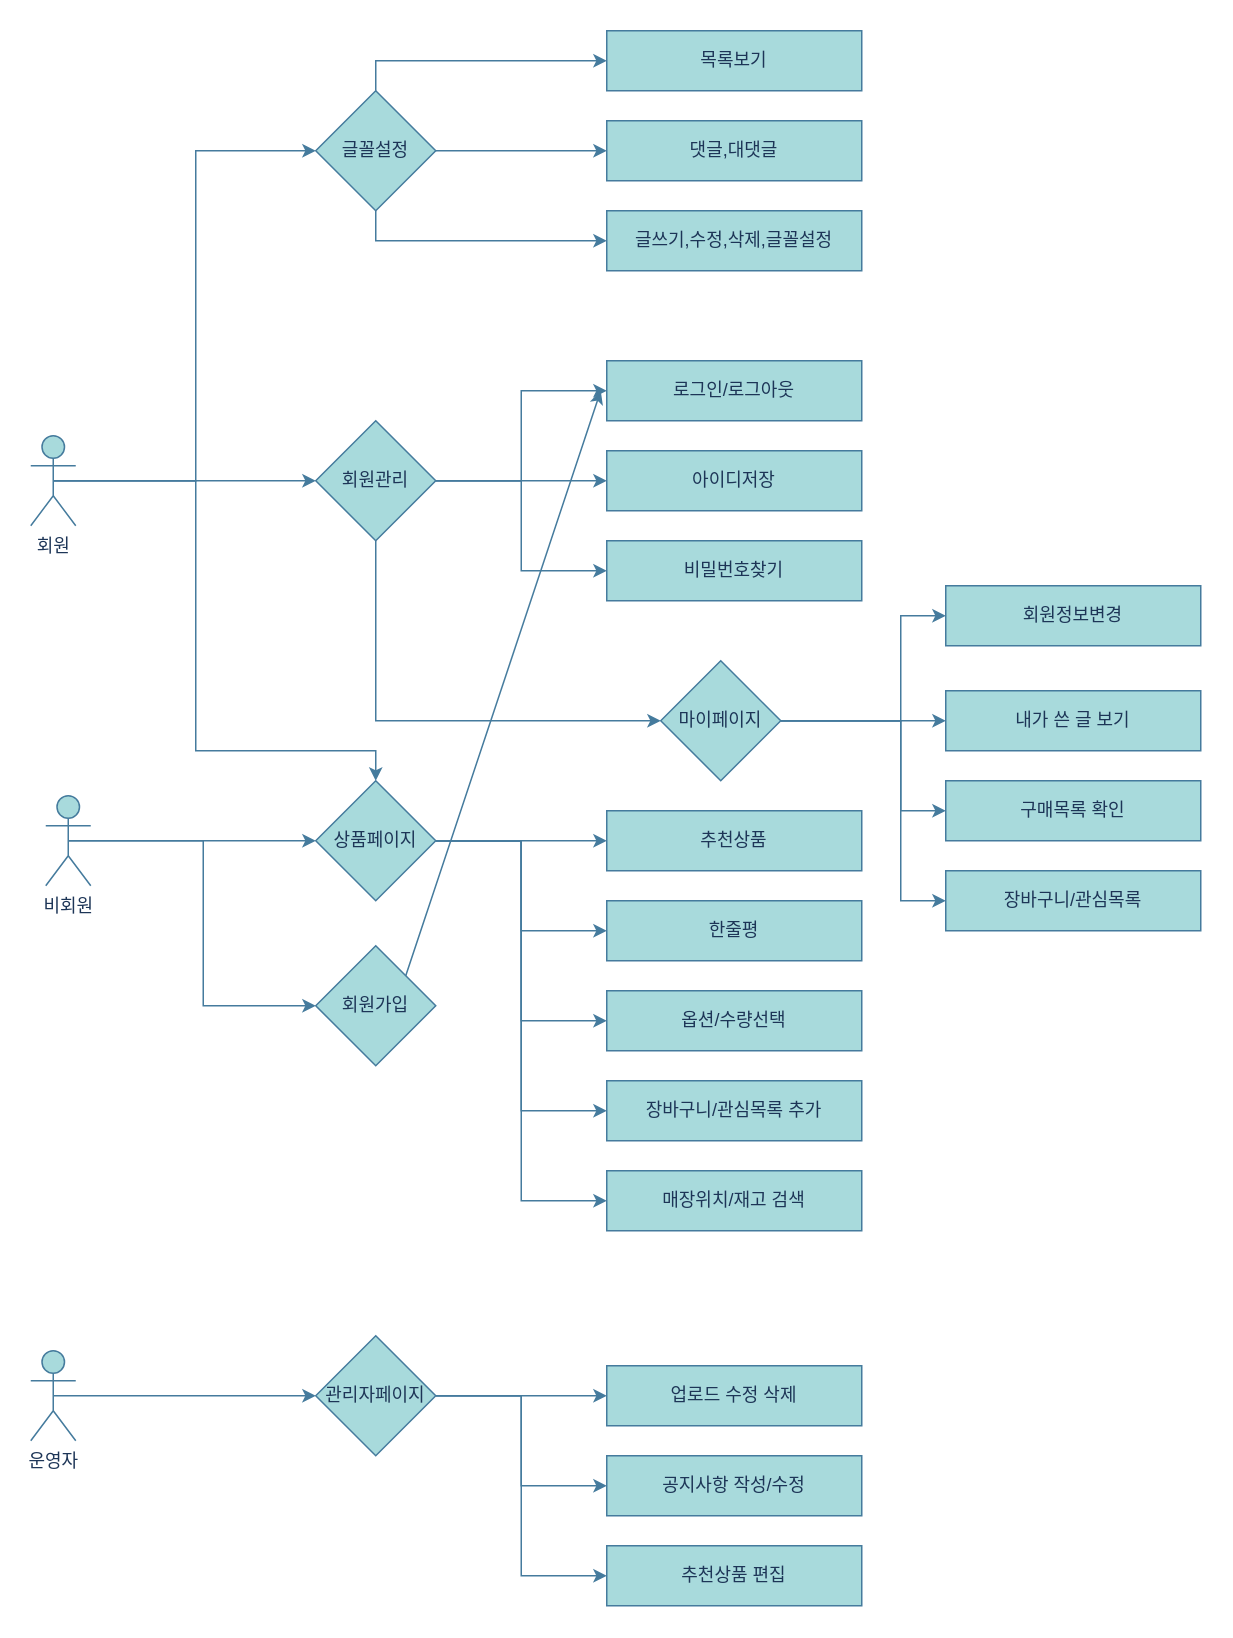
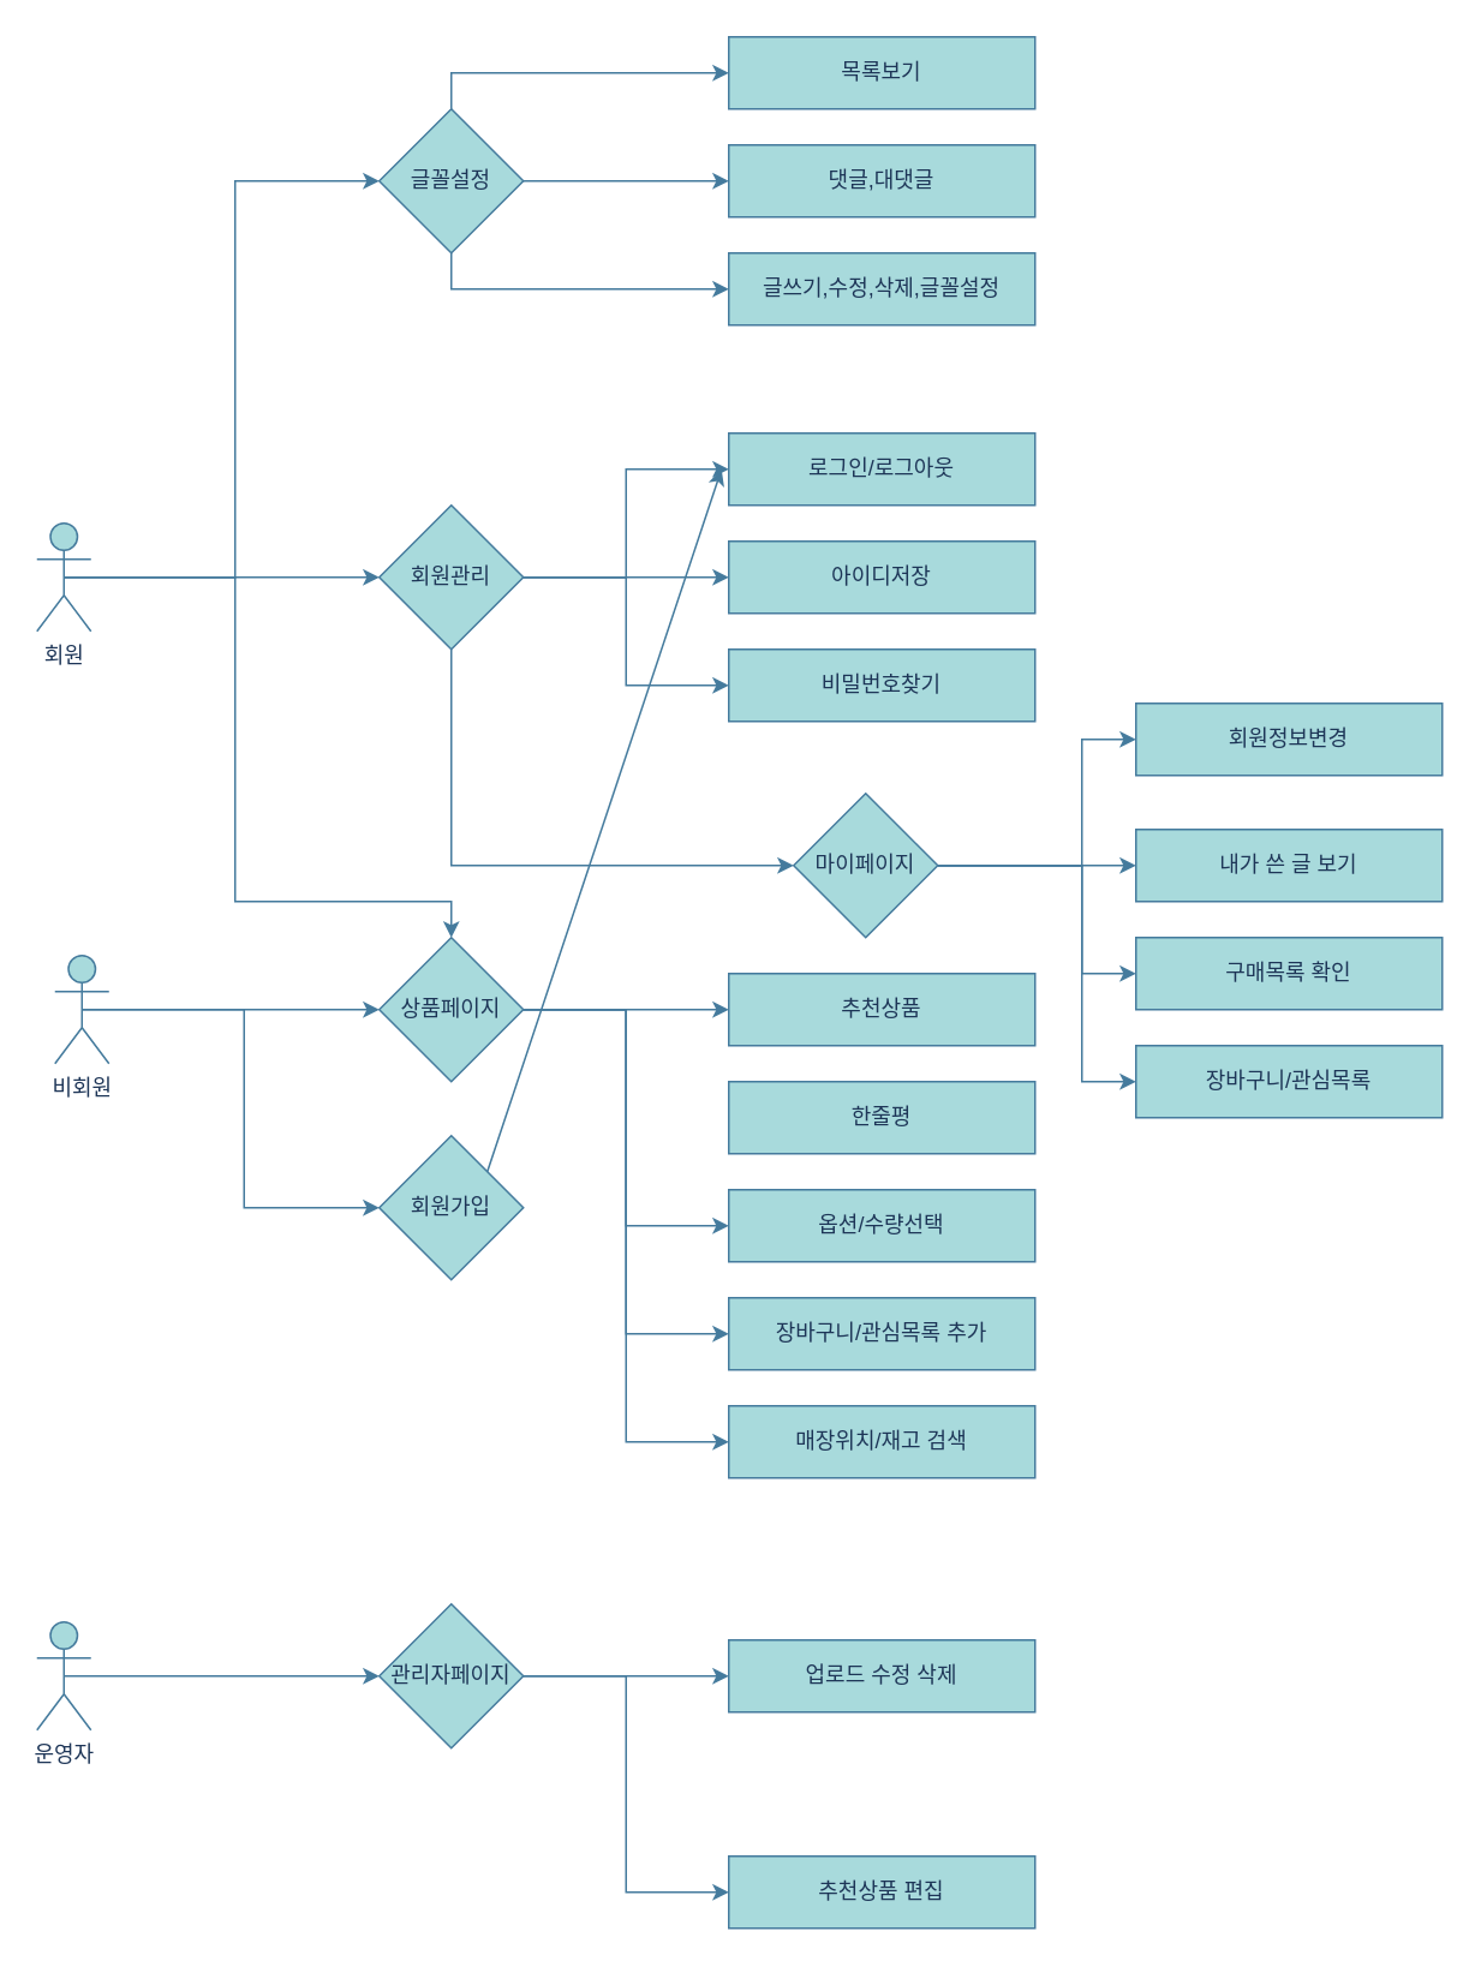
  <mxCell id="0" />
  <mxCell id="1" parent="0" />
  <mxCell id="2" style="edgeStyle=orthogonalEdgeStyle;rounded=0;orthogonalLoop=1;jettySize=auto;html=1;exitX=0.5;exitY=0.5;exitDx=0;exitDy=0;exitPerimeter=0;entryX=0;entryY=0.5;entryDx=0;entryDy=0;labelBackgroundColor=none;strokeColor=#457B9D;fontColor=default;" edge="1" parent="1" source="5" target="19"><mxGeometry relative="1" as="geometry" /></mxCell>
  <mxCell id="3" style="edgeStyle=orthogonalEdgeStyle;rounded=0;orthogonalLoop=1;jettySize=auto;html=1;exitX=0.5;exitY=0.5;exitDx=0;exitDy=0;exitPerimeter=0;entryX=0;entryY=0.5;entryDx=0;entryDy=0;labelBackgroundColor=none;strokeColor=#457B9D;fontColor=default;" edge="1" parent="1" source="5" target="14"><mxGeometry relative="1" as="geometry" /></mxCell>
  <mxCell id="4" style="edgeStyle=orthogonalEdgeStyle;rounded=0;orthogonalLoop=1;jettySize=auto;html=1;exitX=0.5;exitY=0.5;exitDx=0;exitDy=0;exitPerimeter=0;entryX=0.5;entryY=0;entryDx=0;entryDy=0;labelBackgroundColor=none;strokeColor=#457B9D;fontColor=default;" edge="1" parent="1" source="5" target="25"><mxGeometry relative="1" as="geometry"><Array as="points"><mxPoint x="130" y="320" /><mxPoint x="130" y="500" /><mxPoint x="250" y="500" /></Array></mxGeometry></mxCell>
  <mxCell id="5" value="회원" style="shape=umlActor;verticalLabelPosition=bottom;verticalAlign=top;html=1;outlineConnect=0;labelBackgroundColor=none;fillColor=#A8DADC;strokeColor=#457B9D;fontColor=#1D3557;" vertex="1" parent="1"><mxGeometry x="20" y="290" width="30" height="60" as="geometry" /></mxCell>
  <mxCell id="6" style="edgeStyle=orthogonalEdgeStyle;rounded=0;orthogonalLoop=1;jettySize=auto;html=1;exitX=0.5;exitY=0.5;exitDx=0;exitDy=0;exitPerimeter=0;entryX=0;entryY=0.5;entryDx=0;entryDy=0;labelBackgroundColor=none;strokeColor=#457B9D;fontColor=default;" edge="1" parent="1" source="8" target="25"><mxGeometry relative="1" as="geometry" /></mxCell>
  <mxCell id="7" style="edgeStyle=orthogonalEdgeStyle;rounded=0;orthogonalLoop=1;jettySize=auto;html=1;exitX=0.5;exitY=0.5;exitDx=0;exitDy=0;exitPerimeter=0;entryX=0;entryY=0.5;entryDx=0;entryDy=0;labelBackgroundColor=none;strokeColor=#457B9D;fontColor=default;" edge="1" parent="1" source="8" target="46"><mxGeometry relative="1" as="geometry" /></mxCell>
  <mxCell id="8" value="비회원" style="shape=umlActor;verticalLabelPosition=bottom;verticalAlign=top;html=1;outlineConnect=0;labelBackgroundColor=none;fillColor=#A8DADC;strokeColor=#457B9D;fontColor=#1D3557;" vertex="1" parent="1"><mxGeometry x="30" y="530" width="30" height="60" as="geometry" /></mxCell>
  <mxCell id="9" style="edgeStyle=orthogonalEdgeStyle;rounded=0;orthogonalLoop=1;jettySize=auto;html=1;exitX=0.5;exitY=0.5;exitDx=0;exitDy=0;exitPerimeter=0;entryX=0;entryY=0.5;entryDx=0;entryDy=0;labelBackgroundColor=none;strokeColor=#457B9D;fontColor=default;" edge="1" parent="1" source="10" target="29"><mxGeometry relative="1" as="geometry" /></mxCell>
  <mxCell id="10" value="운영자" style="shape=umlActor;verticalLabelPosition=bottom;verticalAlign=top;html=1;outlineConnect=0;labelBackgroundColor=none;fillColor=#A8DADC;strokeColor=#457B9D;fontColor=#1D3557;" vertex="1" parent="1"><mxGeometry x="20" y="900" width="30" height="60" as="geometry" /></mxCell>
  <mxCell id="11" style="edgeStyle=orthogonalEdgeStyle;rounded=0;orthogonalLoop=1;jettySize=auto;html=1;entryX=0;entryY=0.5;entryDx=0;entryDy=0;exitX=1;exitY=0.5;exitDx=0;exitDy=0;labelBackgroundColor=none;strokeColor=#457B9D;fontColor=default;" edge="1" parent="1" source="14" target="30"><mxGeometry relative="1" as="geometry"><mxPoint x="340" y="140" as="sourcePoint" /></mxGeometry></mxCell>
  <mxCell id="12" style="edgeStyle=orthogonalEdgeStyle;rounded=0;orthogonalLoop=1;jettySize=auto;html=1;exitX=0.5;exitY=0;exitDx=0;exitDy=0;entryX=0;entryY=0.5;entryDx=0;entryDy=0;labelBackgroundColor=none;strokeColor=#457B9D;fontColor=default;" edge="1" parent="1" source="14" target="31"><mxGeometry relative="1" as="geometry" /></mxCell>
  <mxCell id="13" style="edgeStyle=orthogonalEdgeStyle;rounded=0;orthogonalLoop=1;jettySize=auto;html=1;exitX=0.5;exitY=1;exitDx=0;exitDy=0;entryX=0;entryY=0.5;entryDx=0;entryDy=0;labelBackgroundColor=none;strokeColor=#457B9D;fontColor=default;" edge="1" parent="1" source="14" target="32"><mxGeometry relative="1" as="geometry" /></mxCell>
  <mxCell id="14" value="글꼴설정" style="rhombus;whiteSpace=wrap;html=1;labelBackgroundColor=none;fillColor=#A8DADC;strokeColor=#457B9D;fontColor=#1D3557;" vertex="1" parent="1"><mxGeometry x="210" y="60" width="80" height="80" as="geometry" /></mxCell>
  <mxCell id="15" style="edgeStyle=orthogonalEdgeStyle;rounded=0;orthogonalLoop=1;jettySize=auto;html=1;exitX=1;exitY=0.5;exitDx=0;exitDy=0;entryX=0;entryY=0.5;entryDx=0;entryDy=0;labelBackgroundColor=none;strokeColor=#457B9D;fontColor=default;" edge="1" parent="1" source="19" target="34"><mxGeometry relative="1" as="geometry" /></mxCell>
  <mxCell id="16" style="edgeStyle=orthogonalEdgeStyle;rounded=0;orthogonalLoop=1;jettySize=auto;html=1;exitX=1;exitY=0.5;exitDx=0;exitDy=0;entryX=0;entryY=0.5;entryDx=0;entryDy=0;labelBackgroundColor=none;strokeColor=#457B9D;fontColor=default;" edge="1" parent="1" source="19" target="35"><mxGeometry relative="1" as="geometry" /></mxCell>
  <mxCell id="17" style="edgeStyle=orthogonalEdgeStyle;rounded=0;orthogonalLoop=1;jettySize=auto;html=1;exitX=1;exitY=0.5;exitDx=0;exitDy=0;entryX=0;entryY=0.5;entryDx=0;entryDy=0;labelBackgroundColor=none;strokeColor=#457B9D;fontColor=default;" edge="1" parent="1" source="19" target="33"><mxGeometry relative="1" as="geometry" /></mxCell>
  <mxCell id="18" style="edgeStyle=orthogonalEdgeStyle;rounded=0;orthogonalLoop=1;jettySize=auto;html=1;exitX=0.5;exitY=1;exitDx=0;exitDy=0;entryX=0;entryY=0.5;entryDx=0;entryDy=0;labelBackgroundColor=none;strokeColor=#457B9D;fontColor=default;" edge="1" parent="1" source="19" target="40"><mxGeometry relative="1" as="geometry" /></mxCell>
  <mxCell id="19" value="회원관리" style="rhombus;whiteSpace=wrap;html=1;labelBackgroundColor=none;fillColor=#A8DADC;strokeColor=#457B9D;fontColor=#1D3557;" vertex="1" parent="1"><mxGeometry x="210" y="280" width="80" height="80" as="geometry" /></mxCell>
  <mxCell id="20" style="edgeStyle=orthogonalEdgeStyle;rounded=0;orthogonalLoop=1;jettySize=auto;html=1;exitX=1;exitY=0.5;exitDx=0;exitDy=0;entryX=0;entryY=0.5;entryDx=0;entryDy=0;labelBackgroundColor=none;strokeColor=#457B9D;fontColor=default;" edge="1" parent="1" source="25" target="41"><mxGeometry relative="1" as="geometry" /></mxCell>
- <mxCell id="21" style="edgeStyle=orthogonalEdgeStyle;rounded=0;orthogonalLoop=1;jettySize=auto;html=1;exitX=1;exitY=0.5;exitDx=0;exitDy=0;entryX=0;entryY=0.5;entryDx=0;entryDy=0;labelBackgroundColor=none;strokeColor=#457B9D;fontColor=default;" edge="1" parent="1" source="25" target="42"><mxGeometry relative="1" as="geometry" /></mxCell>
  <mxCell id="22" style="edgeStyle=orthogonalEdgeStyle;rounded=0;orthogonalLoop=1;jettySize=auto;html=1;exitX=1;exitY=0.5;exitDx=0;exitDy=0;entryX=0;entryY=0.5;entryDx=0;entryDy=0;labelBackgroundColor=none;strokeColor=#457B9D;fontColor=default;" edge="1" parent="1" source="25" target="43"><mxGeometry relative="1" as="geometry" /></mxCell>
  <mxCell id="23" style="edgeStyle=orthogonalEdgeStyle;rounded=0;orthogonalLoop=1;jettySize=auto;html=1;exitX=1;exitY=0.5;exitDx=0;exitDy=0;entryX=0;entryY=0.5;entryDx=0;entryDy=0;labelBackgroundColor=none;strokeColor=#457B9D;fontColor=default;" edge="1" parent="1" source="25" target="44"><mxGeometry relative="1" as="geometry" /></mxCell>
  <mxCell id="24" style="edgeStyle=orthogonalEdgeStyle;rounded=0;orthogonalLoop=1;jettySize=auto;html=1;exitX=1;exitY=0.5;exitDx=0;exitDy=0;entryX=0;entryY=0.5;entryDx=0;entryDy=0;labelBackgroundColor=none;strokeColor=#457B9D;fontColor=default;" edge="1" parent="1" source="25" target="45"><mxGeometry relative="1" as="geometry" /></mxCell>
  <mxCell id="25" value="상품페이지" style="rhombus;whiteSpace=wrap;html=1;labelBackgroundColor=none;fillColor=#A8DADC;strokeColor=#457B9D;fontColor=#1D3557;" vertex="1" parent="1"><mxGeometry x="210" y="520" width="80" height="80" as="geometry" /></mxCell>
  <mxCell id="26" style="edgeStyle=orthogonalEdgeStyle;rounded=0;orthogonalLoop=1;jettySize=auto;html=1;exitX=1;exitY=0.5;exitDx=0;exitDy=0;entryX=0;entryY=0.5;entryDx=0;entryDy=0;labelBackgroundColor=none;strokeColor=#457B9D;fontColor=default;" edge="1" parent="1" source="29" target="47"><mxGeometry relative="1" as="geometry" /></mxCell>
- <mxCell id="27" style="edgeStyle=orthogonalEdgeStyle;rounded=0;orthogonalLoop=1;jettySize=auto;html=1;exitX=1;exitY=0.5;exitDx=0;exitDy=0;entryX=0;entryY=0.5;entryDx=0;entryDy=0;labelBackgroundColor=none;strokeColor=#457B9D;fontColor=default;" edge="1" parent="1" source="29" target="48"><mxGeometry relative="1" as="geometry" /></mxCell>
  <mxCell id="28" style="edgeStyle=orthogonalEdgeStyle;rounded=0;orthogonalLoop=1;jettySize=auto;html=1;exitX=1;exitY=0.5;exitDx=0;exitDy=0;entryX=0;entryY=0.5;entryDx=0;entryDy=0;labelBackgroundColor=none;strokeColor=#457B9D;fontColor=default;" edge="1" parent="1" source="29" target="49"><mxGeometry relative="1" as="geometry" /></mxCell>
  <mxCell id="29" value="관리자페이지" style="rhombus;whiteSpace=wrap;html=1;labelBackgroundColor=none;fillColor=#A8DADC;strokeColor=#457B9D;fontColor=#1D3557;" vertex="1" parent="1"><mxGeometry x="210" y="890" width="80" height="80" as="geometry" /></mxCell>
  <mxCell id="30" value="댓글,대댓글" style="rounded=0;whiteSpace=wrap;html=1;labelBackgroundColor=none;fillColor=#A8DADC;strokeColor=#457B9D;fontColor=#1D3557;" vertex="1" parent="1"><mxGeometry x="404" y="80" width="170" height="40" as="geometry" /></mxCell>
  <mxCell id="31" value="목록보기" style="rounded=0;whiteSpace=wrap;html=1;labelBackgroundColor=none;fillColor=#A8DADC;strokeColor=#457B9D;fontColor=#1D3557;" vertex="1" parent="1"><mxGeometry x="404" y="20" width="170" height="40" as="geometry" /></mxCell>
  <mxCell id="32" value="글쓰기,수정,삭제,글꼴설정" style="rounded=0;whiteSpace=wrap;html=1;labelBackgroundColor=none;fillColor=#A8DADC;strokeColor=#457B9D;fontColor=#1D3557;" vertex="1" parent="1"><mxGeometry x="404" y="140" width="170" height="40" as="geometry" /></mxCell>
  <mxCell id="33" value="로그인/로그아웃" style="rounded=0;whiteSpace=wrap;html=1;labelBackgroundColor=none;fillColor=#A8DADC;strokeColor=#457B9D;fontColor=#1D3557;" vertex="1" parent="1"><mxGeometry x="404" y="240" width="170" height="40" as="geometry" /></mxCell>
  <mxCell id="34" value="아이디저장" style="rounded=0;whiteSpace=wrap;html=1;labelBackgroundColor=none;fillColor=#A8DADC;strokeColor=#457B9D;fontColor=#1D3557;" vertex="1" parent="1"><mxGeometry x="404" y="300" width="170" height="40" as="geometry" /></mxCell>
  <mxCell id="35" value="비밀번호찾기" style="rounded=0;whiteSpace=wrap;html=1;labelBackgroundColor=none;fillColor=#A8DADC;strokeColor=#457B9D;fontColor=#1D3557;" vertex="1" parent="1"><mxGeometry x="404" y="360" width="170" height="40" as="geometry" /></mxCell>
  <mxCell id="36" style="edgeStyle=orthogonalEdgeStyle;rounded=0;orthogonalLoop=1;jettySize=auto;html=1;exitX=1;exitY=0.5;exitDx=0;exitDy=0;entryX=0;entryY=0.5;entryDx=0;entryDy=0;labelBackgroundColor=none;strokeColor=#457B9D;fontColor=default;" edge="1" parent="1" source="40" target="50"><mxGeometry relative="1" as="geometry" /></mxCell>
  <mxCell id="37" style="edgeStyle=orthogonalEdgeStyle;rounded=0;orthogonalLoop=1;jettySize=auto;html=1;exitX=1;exitY=0.5;exitDx=0;exitDy=0;entryX=0;entryY=0.5;entryDx=0;entryDy=0;labelBackgroundColor=none;strokeColor=#457B9D;fontColor=default;" edge="1" parent="1" source="40" target="51"><mxGeometry relative="1" as="geometry"><Array as="points"><mxPoint x="600" y="480" /><mxPoint x="600" y="410" /></Array></mxGeometry></mxCell>
  <mxCell id="38" style="edgeStyle=orthogonalEdgeStyle;rounded=0;orthogonalLoop=1;jettySize=auto;html=1;exitX=1;exitY=0.5;exitDx=0;exitDy=0;entryX=0;entryY=0.5;entryDx=0;entryDy=0;labelBackgroundColor=none;strokeColor=#457B9D;fontColor=default;" edge="1" parent="1" source="40" target="52"><mxGeometry relative="1" as="geometry"><Array as="points"><mxPoint x="600" y="480" /><mxPoint x="600" y="540" /></Array></mxGeometry></mxCell>
  <mxCell id="39" style="edgeStyle=orthogonalEdgeStyle;rounded=0;orthogonalLoop=1;jettySize=auto;html=1;exitX=1;exitY=0.5;exitDx=0;exitDy=0;entryX=0;entryY=0.5;entryDx=0;entryDy=0;labelBackgroundColor=none;strokeColor=#457B9D;fontColor=default;" edge="1" parent="1" source="40" target="53"><mxGeometry relative="1" as="geometry"><Array as="points"><mxPoint x="600" y="480" /><mxPoint x="600" y="600" /></Array></mxGeometry></mxCell>
  <mxCell id="40" value="마이페이지" style="rhombus;whiteSpace=wrap;html=1;labelBackgroundColor=none;fillColor=#A8DADC;strokeColor=#457B9D;fontColor=#1D3557;" vertex="1" parent="1"><mxGeometry x="440" y="440" width="80" height="80" as="geometry" /></mxCell>
  <mxCell id="41" value="추천상품" style="rounded=0;whiteSpace=wrap;html=1;labelBackgroundColor=none;fillColor=#A8DADC;strokeColor=#457B9D;fontColor=#1D3557;" vertex="1" parent="1"><mxGeometry x="404" y="540" width="170" height="40" as="geometry" /></mxCell>
  <mxCell id="42" value="한줄평" style="rounded=0;whiteSpace=wrap;html=1;labelBackgroundColor=none;fillColor=#A8DADC;strokeColor=#457B9D;fontColor=#1D3557;" vertex="1" parent="1"><mxGeometry x="404" y="600" width="170" height="40" as="geometry" /></mxCell>
  <mxCell id="43" value="옵션/수량선택" style="rounded=0;whiteSpace=wrap;html=1;labelBackgroundColor=none;fillColor=#A8DADC;strokeColor=#457B9D;fontColor=#1D3557;" vertex="1" parent="1"><mxGeometry x="404" y="660" width="170" height="40" as="geometry" /></mxCell>
  <mxCell id="44" value="장바구니/관심목록 추가" style="rounded=0;whiteSpace=wrap;html=1;labelBackgroundColor=none;fillColor=#A8DADC;strokeColor=#457B9D;fontColor=#1D3557;" vertex="1" parent="1"><mxGeometry x="404" y="720" width="170" height="40" as="geometry" /></mxCell>
  <mxCell id="45" value="매장위치/재고 검색" style="rounded=0;whiteSpace=wrap;html=1;labelBackgroundColor=none;fillColor=#A8DADC;strokeColor=#457B9D;fontColor=#1D3557;" vertex="1" parent="1"><mxGeometry x="404" y="780" width="170" height="40" as="geometry" /></mxCell>
  <mxCell id="46" value="회원가입" style="rhombus;whiteSpace=wrap;html=1;labelBackgroundColor=none;fillColor=#A8DADC;strokeColor=#457B9D;fontColor=#1D3557;" vertex="1" parent="1"><mxGeometry x="210" y="630" width="80" height="80" as="geometry" /></mxCell>
  <mxCell id="47" value="업로드 수정 삭제" style="rounded=0;whiteSpace=wrap;html=1;labelBackgroundColor=none;fillColor=#A8DADC;strokeColor=#457B9D;fontColor=#1D3557;" vertex="1" parent="1"><mxGeometry x="404" y="910" width="170" height="40" as="geometry" /></mxCell>
- <mxCell id="48" value="공지사항 작성/수정" style="rounded=0;whiteSpace=wrap;html=1;labelBackgroundColor=none;fillColor=#A8DADC;strokeColor=#457B9D;fontColor=#1D3557;" vertex="1" parent="1"><mxGeometry x="404" y="970" width="170" height="40" as="geometry" /></mxCell>
  <mxCell id="49" value="추천상품 편집" style="rounded=0;whiteSpace=wrap;html=1;labelBackgroundColor=none;fillColor=#A8DADC;strokeColor=#457B9D;fontColor=#1D3557;" vertex="1" parent="1"><mxGeometry x="404" y="1030" width="170" height="40" as="geometry" /></mxCell>
  <mxCell id="50" value="내가 쓴 글 보기" style="rounded=0;whiteSpace=wrap;html=1;labelBackgroundColor=none;fillColor=#A8DADC;strokeColor=#457B9D;fontColor=#1D3557;" vertex="1" parent="1"><mxGeometry x="630" y="460" width="170" height="40" as="geometry" /></mxCell>
  <mxCell id="51" value="회원정보변경" style="rounded=0;whiteSpace=wrap;html=1;labelBackgroundColor=none;fillColor=#A8DADC;strokeColor=#457B9D;fontColor=#1D3557;" vertex="1" parent="1"><mxGeometry x="630" y="390" width="170" height="40" as="geometry" /></mxCell>
  <mxCell id="52" value="구매목록 확인" style="rounded=0;whiteSpace=wrap;html=1;labelBackgroundColor=none;fillColor=#A8DADC;strokeColor=#457B9D;fontColor=#1D3557;" vertex="1" parent="1"><mxGeometry x="630" y="520" width="170" height="40" as="geometry" /></mxCell>
  <mxCell id="53" value="장바구니/관심목록" style="rounded=0;whiteSpace=wrap;html=1;labelBackgroundColor=none;fillColor=#A8DADC;strokeColor=#457B9D;fontColor=#1D3557;" vertex="1" parent="1"><mxGeometry x="630" y="580" width="170" height="40" as="geometry" /></mxCell>
  <mxCell id="54" value="" style="endArrow=classic;html=1;rounded=0;labelBackgroundColor=none;strokeColor=#457B9D;fontColor=default;" edge="1" parent="1"><mxGeometry width="50" height="50" relative="1" as="geometry"><mxPoint x="270" y="650" as="sourcePoint" /><mxPoint x="400" y="260" as="targetPoint" /></mxGeometry></mxCell>
